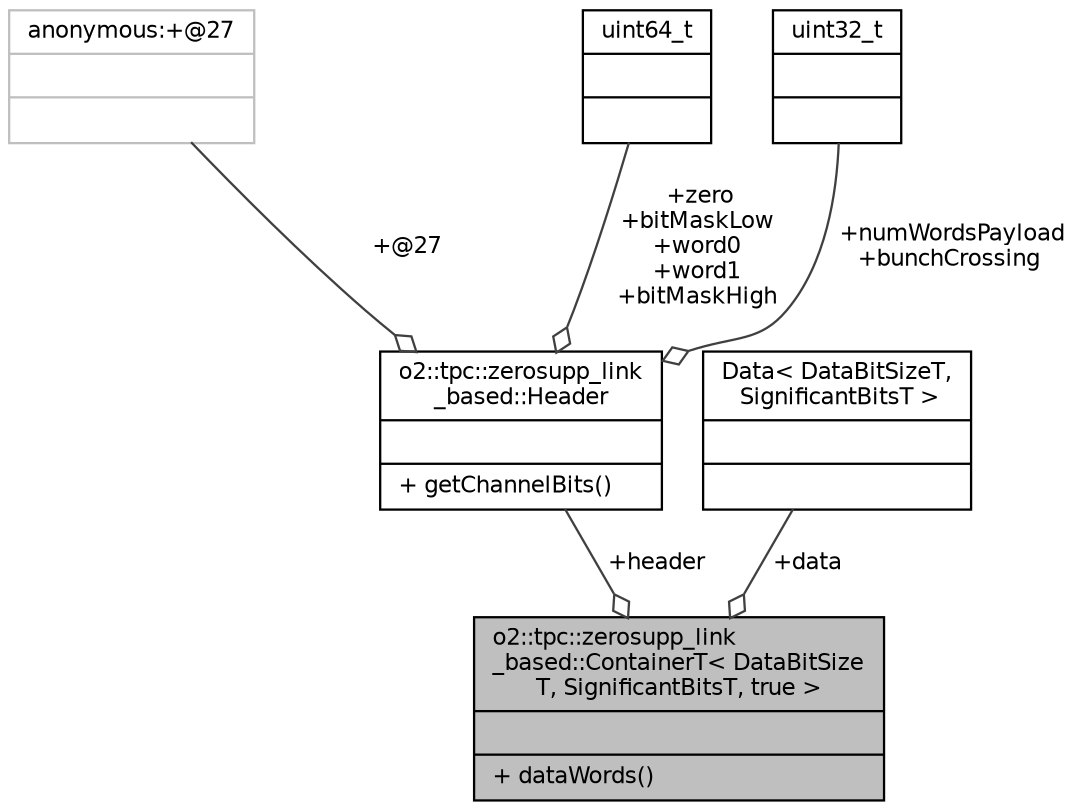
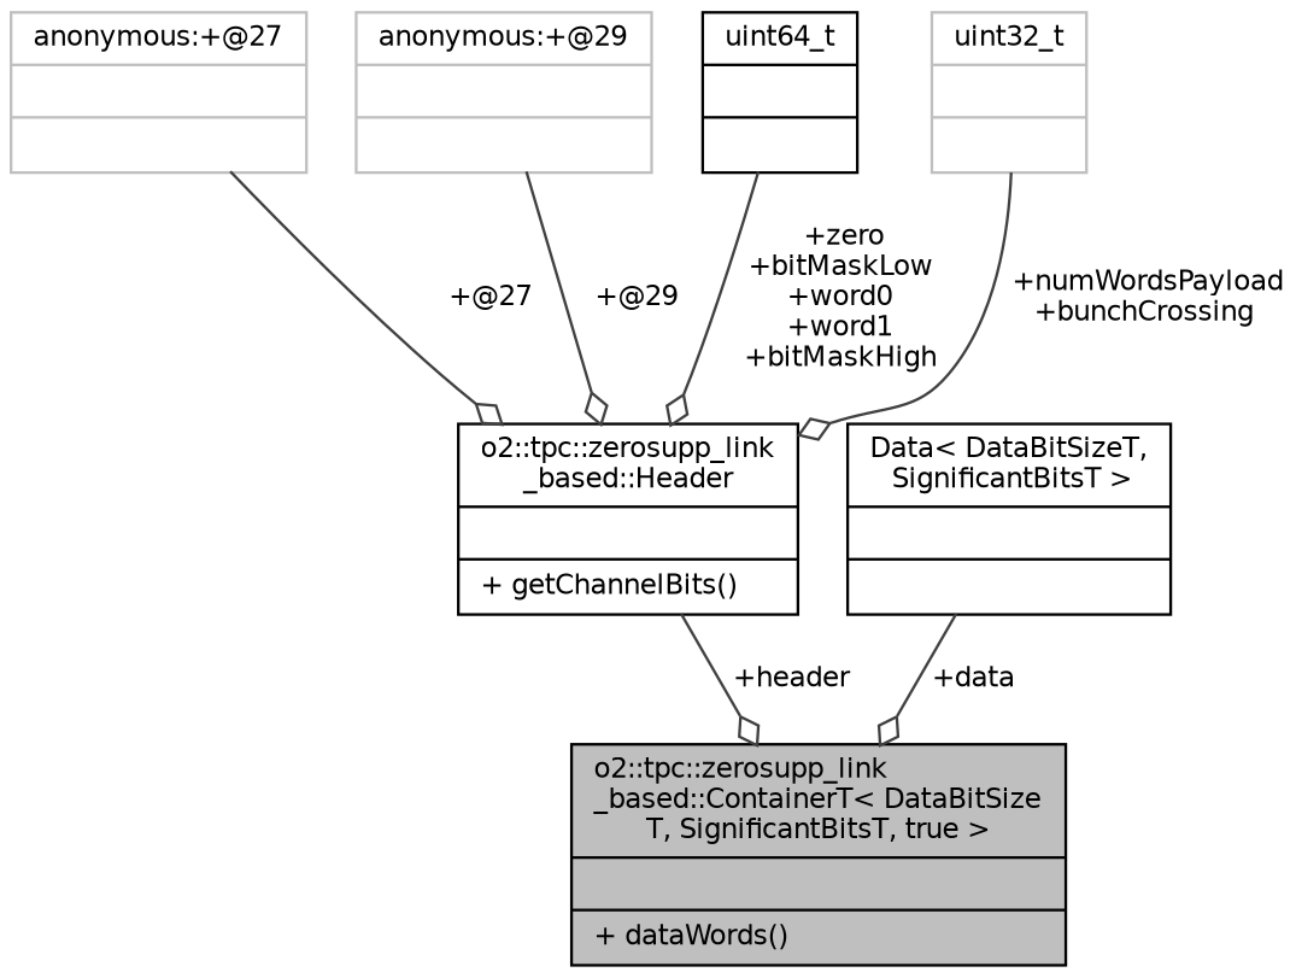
  digraph {
    node [color=black fontname=Helvetica fontsize=10 shape=record]
    edge [arrowhead=odiamond color=grey25 fontname=Helvetica fontsize=10 labelfontname=Helvetica labelfontsize=10 style=solid]
    n1 [fillcolor=grey75 fontcolor=black height=0.2 label="{o2::tpc::zerosupp_link\l_based::ContainerT\< DataBitSize\lT, SignificantBitsT, true \>\n||+ dataWords()\l}" style=filled width=0.4]
    n2 [height=0.2 label="{o2::tpc::zerosupp_link\l_based::Header\n||+ getChannelBits()\l}" width=0.4]
    n3 [color=grey75 height=0.2 label="{anonymous:+@27\n||}" width=0.4]
+   n4 [color=grey75 height=0.2 label="{anonymous:+@29\n||}" width=0.4]
    n5 [height=0.2 label="{uint64_t\n||}" width=0.4]
-   n6 [height=0.2 label="{uint32_t\n||}" width=0.4]
+   n6 [color=grey75 height=0.2 label="{uint32_t\n||}" width=0.4]
    n7 [height=0.2 label="{Data\< DataBitSizeT,\l SignificantBitsT \>\n||}" width=0.4]
    n2 -> n1 [label=" +header"]
    n3 -> n2 [label=" +@27"]
+   n4 -> n2 [label=" +@29"]
    n5 -> n2 [label=" +zero\n+bitMaskLow\n+word0\n+word1\n+bitMaskHigh"]
    n6 -> n2 [label=" +numWordsPayload\n+bunchCrossing"]
    n7 -> n1 [label=" +data"]
  }
